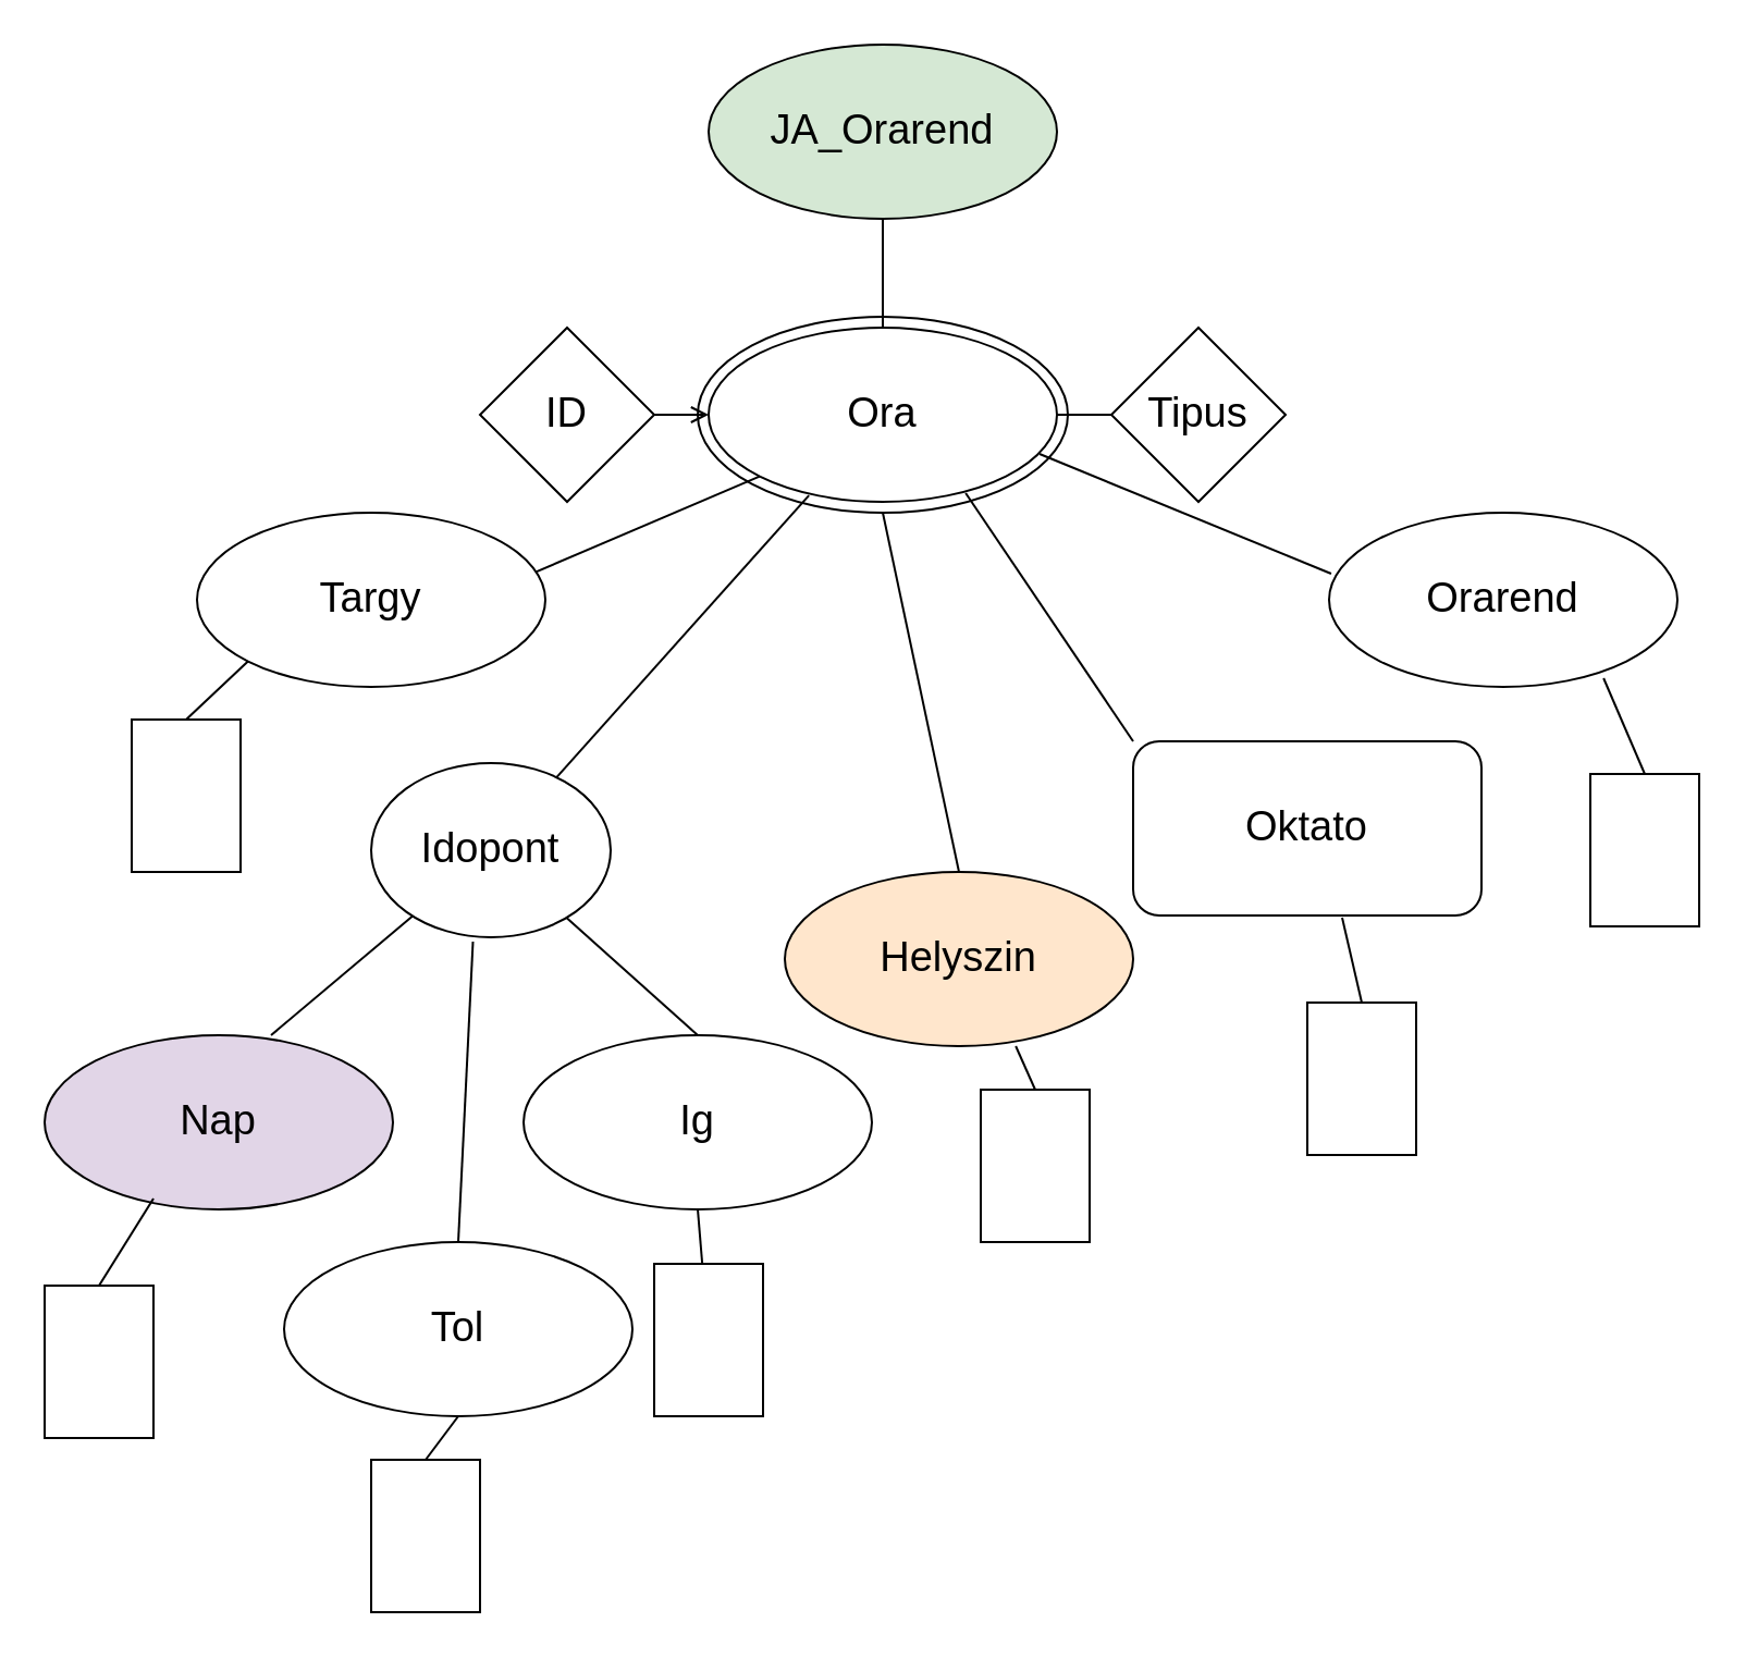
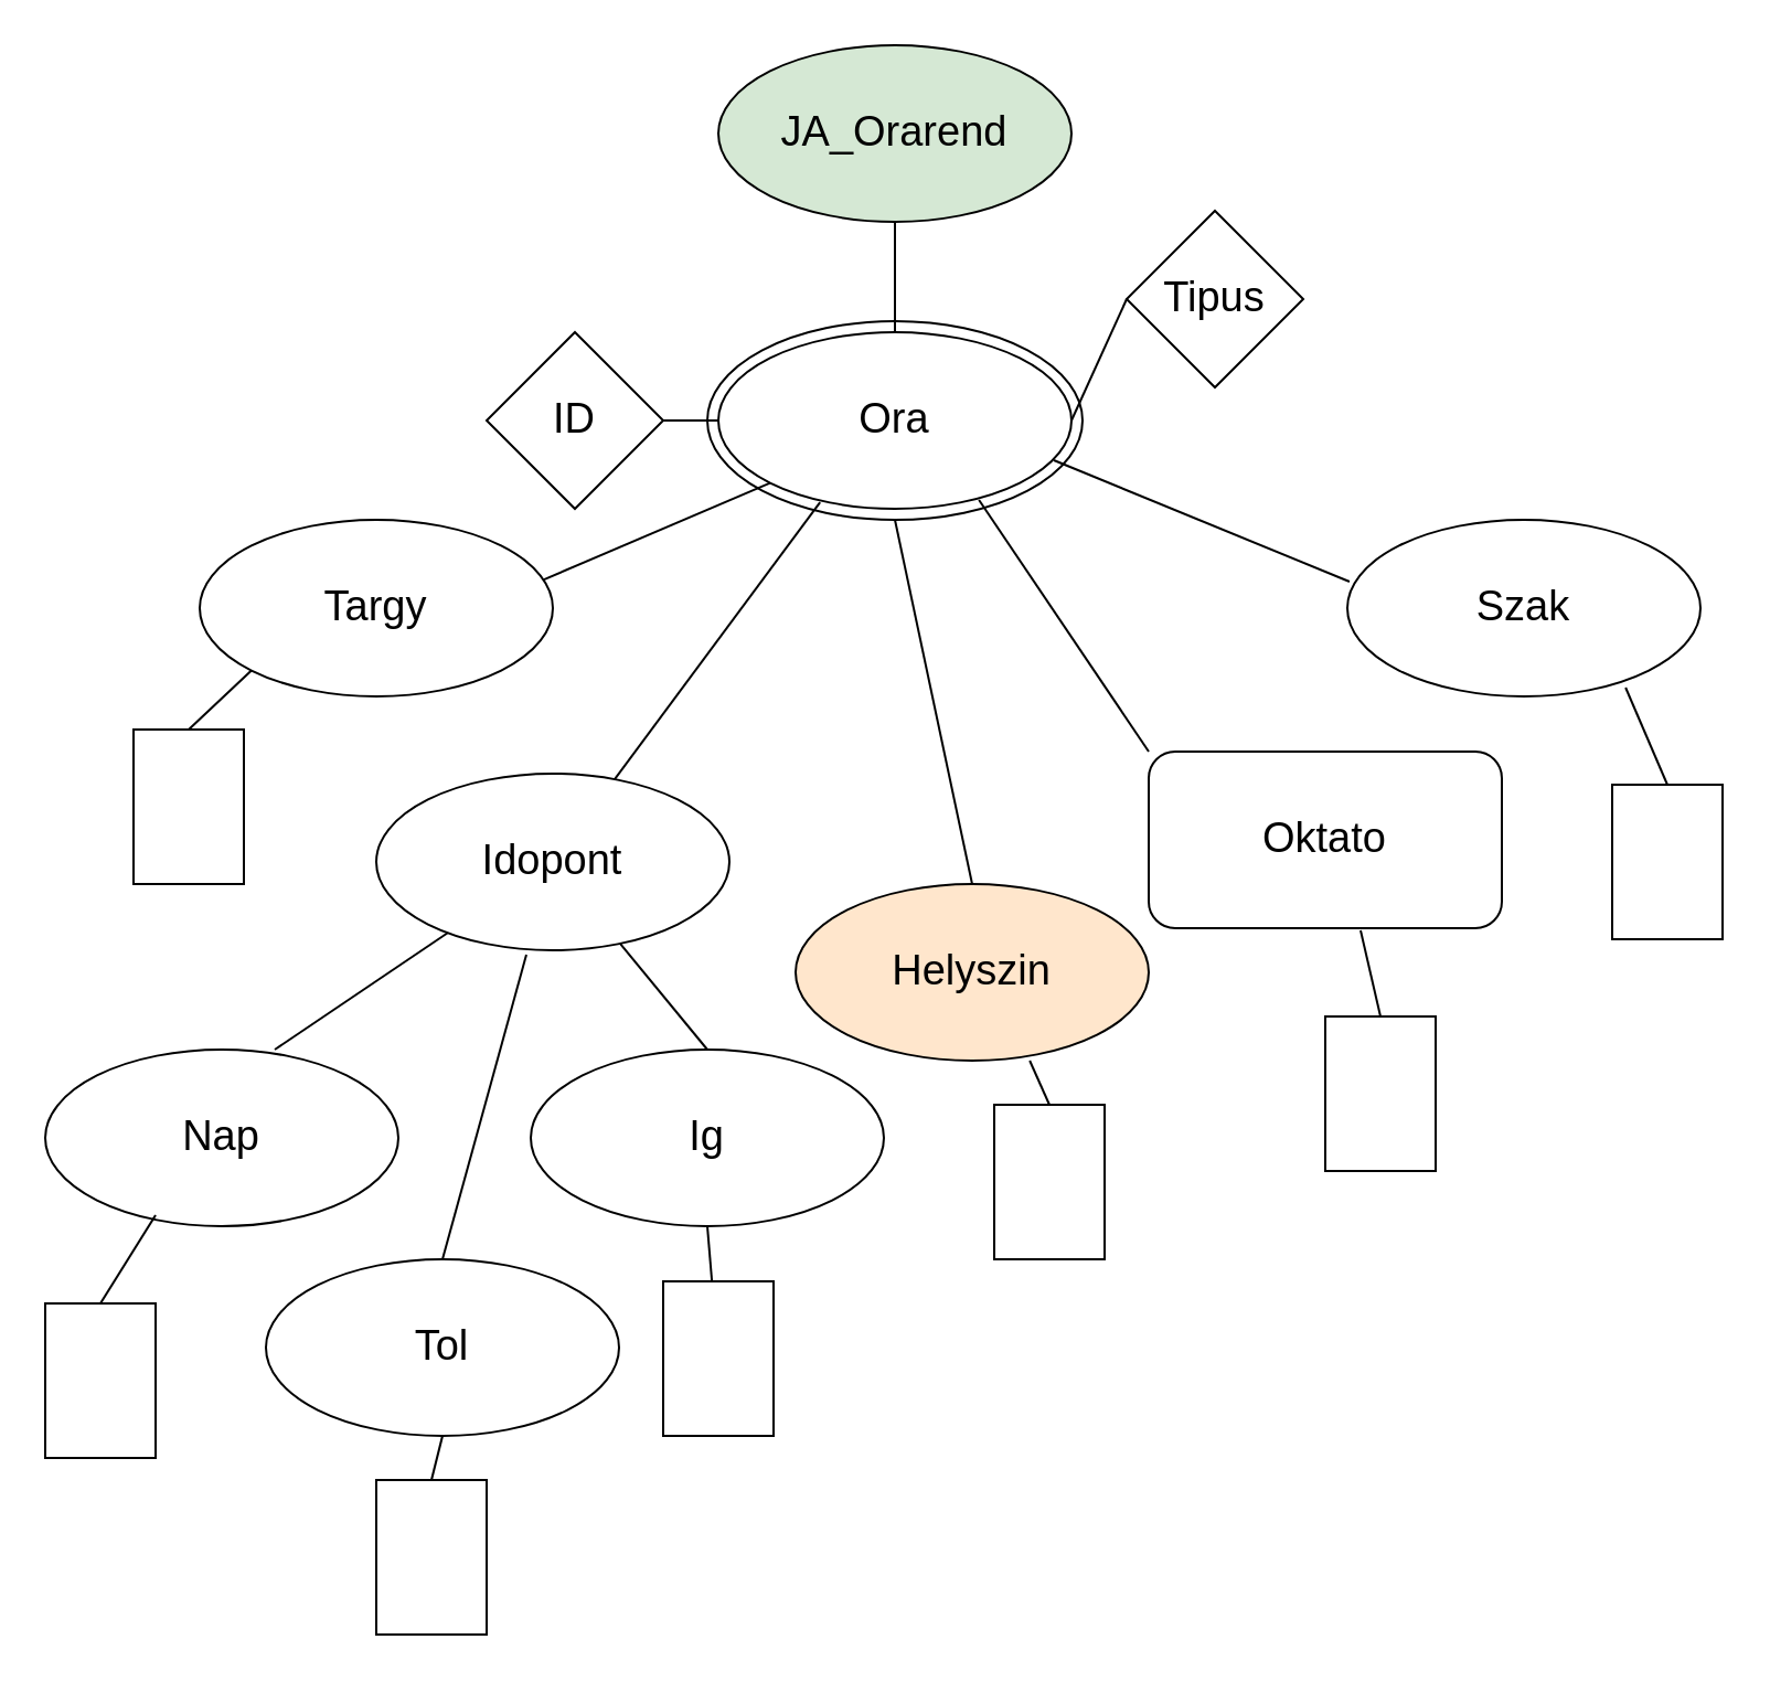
  <mxCell id="0" />
  <mxCell id="1" parent="0" />
  <mxCell id="2" value="Targy" style="ellipse;whiteSpace=wrap;html=1;fontSize=19;" vertex="1" parent="1"><mxGeometry x="90" y="235" width="160" height="80" as="geometry" /></mxCell>
- <mxCell id="3" value="Idopont" style="ellipse;whiteSpace=wrap;html=1;fontSize=19;" vertex="1" parent="1"><mxGeometry x="170" y="350" width="110" height="80" as="geometry" /></mxCell>
- <mxCell id="4" value="Nap" style="ellipse;whiteSpace=wrap;html=1;fontSize=19;fillColor=#e1d5e7;" vertex="1" parent="1"><mxGeometry x="20" y="475" width="160" height="80" as="geometry" /></mxCell>
- <mxCell id="5" value="Tol" style="ellipse;whiteSpace=wrap;html=1;fontSize=19;" vertex="1" parent="1"><mxGeometry x="130" y="570" width="160" height="80" as="geometry" /></mxCell>
+ <mxCell id="3" value="Idopont" style="ellipse;whiteSpace=wrap;html=1;fontSize=19;" vertex="1" parent="1"><mxGeometry x="170" y="350" width="160" height="80" as="geometry" /></mxCell>
+ <mxCell id="4" value="Nap" style="ellipse;whiteSpace=wrap;html=1;fontSize=19;" vertex="1" parent="1"><mxGeometry x="20" y="475" width="160" height="80" as="geometry" /></mxCell>
+ <mxCell id="5" value="Tol" style="ellipse;whiteSpace=wrap;html=1;fontSize=19;" vertex="1" parent="1"><mxGeometry x="120" y="570" width="160" height="80" as="geometry" /></mxCell>
  <mxCell id="6" value="Ig" style="ellipse;whiteSpace=wrap;html=1;fontSize=19;" vertex="1" parent="1"><mxGeometry x="240" y="475" width="160" height="80" as="geometry" /></mxCell>
  <mxCell id="7" value="Helyszin" style="ellipse;whiteSpace=wrap;html=1;fontSize=19;fillColor=#ffe6cc;" vertex="1" parent="1"><mxGeometry x="360" y="400" width="160" height="80" as="geometry" /></mxCell>
  <mxCell id="8" value="Oktato" style="whiteSpace=wrap;html=1;fontSize=19;rounded=1;" vertex="1" parent="1"><mxGeometry x="520" y="340" width="160" height="80" as="geometry" /></mxCell>
- <mxCell id="9" value="Orarend" style="ellipse;whiteSpace=wrap;html=1;fontSize=19;" vertex="1" parent="1"><mxGeometry x="610" y="235" width="160" height="80" as="geometry" /></mxCell>
+ <mxCell id="9" value="Szak" style="ellipse;whiteSpace=wrap;html=1;fontSize=19;" vertex="1" parent="1"><mxGeometry x="610" y="235" width="160" height="80" as="geometry" /></mxCell>
  <mxCell id="10" value="" style="group" vertex="1" connectable="0" parent="1"><mxGeometry x="320" y="20" width="170" height="215" as="geometry" /></mxCell>
  <mxCell id="11" value="&lt;font style=&quot;font-size: 19px;&quot;&gt;JA_Orarend&lt;/font&gt;" style="ellipse;whiteSpace=wrap;html=1;fillColor=#d5e8d4;" vertex="1" parent="10"><mxGeometry x="5" width="160" height="80" as="geometry" /></mxCell>
  <mxCell id="12" value="" style="ellipse;whiteSpace=wrap;html=1;fontSize=19;" vertex="1" parent="10"><mxGeometry y="125" width="170" height="90" as="geometry" /></mxCell>
  <mxCell id="13" value="Ora" style="ellipse;whiteSpace=wrap;html=1;fontSize=19;" vertex="1" parent="10"><mxGeometry x="5" y="130" width="160" height="80" as="geometry" /></mxCell>
  <mxCell id="14" value="" style="endArrow=none;html=1;rounded=0;fontSize=19;exitX=0.5;exitY=0;exitDx=0;exitDy=0;entryX=0.5;entryY=1;entryDx=0;entryDy=0;" edge="1" parent="10" source="13" target="11"><mxGeometry width="50" height="50" relative="1" as="geometry"><mxPoint x="115" y="310" as="sourcePoint" /><mxPoint x="165" y="260" as="targetPoint" /></mxGeometry></mxCell>
- <mxCell id="15" value="Tipus" style="rhombus;whiteSpace=wrap;html=1;fontSize=19;" vertex="1" parent="1"><mxGeometry x="510" y="150" width="80" height="80" as="geometry" /></mxCell>
+ <mxCell id="15" value="Tipus" style="rhombus;whiteSpace=wrap;html=1;fontSize=19;" vertex="1" parent="1"><mxGeometry x="510" y="95" width="80" height="80" as="geometry" /></mxCell>
  <mxCell id="16" value="ID" style="rhombus;whiteSpace=wrap;html=1;fontSize=19;" vertex="1" parent="1"><mxGeometry x="220" y="150" width="80" height="80" as="geometry" /></mxCell>
- <mxCell id="17" value="" style="endArrow=open;html=1;rounded=0;fontSize=19;exitX=1;exitY=0.5;exitDx=0;exitDy=0;entryX=0;entryY=0.5;entryDx=0;entryDy=0;" edge="1" parent="1" source="16" target="13"><mxGeometry width="50" height="50" relative="1" as="geometry"><mxPoint x="390" y="380" as="sourcePoint" /><mxPoint x="440" y="330" as="targetPoint" /></mxGeometry></mxCell>
+ <mxCell id="17" value="" style="endArrow=none;html=1;rounded=0;fontSize=19;exitX=1;exitY=0.5;exitDx=0;exitDy=0;entryX=0;entryY=0.5;entryDx=0;entryDy=0;" edge="1" parent="1" source="16" target="13"><mxGeometry width="50" height="50" relative="1" as="geometry"><mxPoint x="390" y="380" as="sourcePoint" /><mxPoint x="440" y="330" as="targetPoint" /></mxGeometry></mxCell>
  <mxCell id="18" value="" style="endArrow=none;html=1;rounded=0;fontSize=19;entryX=0;entryY=0.5;entryDx=0;entryDy=0;exitX=1;exitY=0.5;exitDx=0;exitDy=0;" edge="1" parent="1" source="13" target="15"><mxGeometry width="50" height="50" relative="1" as="geometry"><mxPoint x="390" y="380" as="sourcePoint" /><mxPoint x="440" y="330" as="targetPoint" /></mxGeometry></mxCell>
  <mxCell id="19" value="" style="rounded=0;whiteSpace=wrap;html=1;fontSize=19;" vertex="1" parent="1"><mxGeometry x="60" y="330" width="50" height="70" as="geometry" /></mxCell>
  <mxCell id="20" value="" style="rounded=0;whiteSpace=wrap;html=1;fontSize=19;" vertex="1" parent="1"><mxGeometry x="20" y="590" width="50" height="70" as="geometry" /></mxCell>
  <mxCell id="21" value="" style="rounded=0;whiteSpace=wrap;html=1;fontSize=19;" vertex="1" parent="1"><mxGeometry x="300" y="580" width="50" height="70" as="geometry" /></mxCell>
  <mxCell id="22" value="" style="rounded=0;whiteSpace=wrap;html=1;fontSize=19;" vertex="1" parent="1"><mxGeometry x="170" y="670" width="50" height="70" as="geometry" /></mxCell>
  <mxCell id="23" value="" style="rounded=0;whiteSpace=wrap;html=1;fontSize=19;" vertex="1" parent="1"><mxGeometry x="450" y="500" width="50" height="70" as="geometry" /></mxCell>
  <mxCell id="24" value="" style="rounded=0;whiteSpace=wrap;html=1;fontSize=19;" vertex="1" parent="1"><mxGeometry x="600" y="460" width="50" height="70" as="geometry" /></mxCell>
  <mxCell id="25" value="" style="rounded=0;whiteSpace=wrap;html=1;fontSize=19;" vertex="1" parent="1"><mxGeometry x="730" y="355" width="50" height="70" as="geometry" /></mxCell>
  <mxCell id="26" value="" style="endArrow=none;html=1;rounded=0;fontSize=19;exitX=0.975;exitY=0.338;exitDx=0;exitDy=0;exitPerimeter=0;entryX=0;entryY=1;entryDx=0;entryDy=0;" edge="1" parent="1" source="2" target="13"><mxGeometry width="50" height="50" relative="1" as="geometry"><mxPoint x="390" y="450" as="sourcePoint" /><mxPoint x="440" y="400" as="targetPoint" /></mxGeometry></mxCell>
  <mxCell id="27" value="" style="endArrow=none;html=1;rounded=0;fontSize=19;exitX=0.5;exitY=0;exitDx=0;exitDy=0;entryX=0;entryY=1;entryDx=0;entryDy=0;" edge="1" parent="1" source="19" target="2"><mxGeometry width="50" height="50" relative="1" as="geometry"><mxPoint x="390" y="450" as="sourcePoint" /><mxPoint x="440" y="400" as="targetPoint" /></mxGeometry></mxCell>
  <mxCell id="28" value="" style="endArrow=none;html=1;rounded=0;fontSize=19;entryX=0.288;entryY=0.963;entryDx=0;entryDy=0;entryPerimeter=0;" edge="1" parent="1" source="3" target="13"><mxGeometry width="50" height="50" relative="1" as="geometry"><mxPoint x="390" y="450" as="sourcePoint" /><mxPoint x="440" y="400" as="targetPoint" /></mxGeometry></mxCell>
  <mxCell id="29" value="" style="endArrow=none;html=1;rounded=0;fontSize=19;exitX=0.65;exitY=0;exitDx=0;exitDy=0;exitPerimeter=0;" edge="1" parent="1" source="4" target="3"><mxGeometry width="50" height="50" relative="1" as="geometry"><mxPoint x="390" y="450" as="sourcePoint" /><mxPoint x="440" y="400" as="targetPoint" /></mxGeometry></mxCell>
  <mxCell id="30" value="" style="endArrow=none;html=1;rounded=0;fontSize=19;exitX=0.5;exitY=0;exitDx=0;exitDy=0;" edge="1" parent="1" source="6" target="3"><mxGeometry width="50" height="50" relative="1" as="geometry"><mxPoint x="390" y="450" as="sourcePoint" /><mxPoint x="440" y="400" as="targetPoint" /></mxGeometry></mxCell>
  <mxCell id="31" value="" style="endArrow=none;html=1;rounded=0;fontSize=19;exitX=0.5;exitY=0;exitDx=0;exitDy=0;entryX=0.425;entryY=1.025;entryDx=0;entryDy=0;entryPerimeter=0;" edge="1" parent="1" source="5" target="3"><mxGeometry width="50" height="50" relative="1" as="geometry"><mxPoint x="390" y="450" as="sourcePoint" /><mxPoint x="440" y="400" as="targetPoint" /></mxGeometry></mxCell>
  <mxCell id="32" value="" style="endArrow=none;html=1;rounded=0;fontSize=19;exitX=0.5;exitY=0;exitDx=0;exitDy=0;" edge="1" parent="1" source="20"><mxGeometry width="50" height="50" relative="1" as="geometry"><mxPoint x="390" y="450" as="sourcePoint" /><mxPoint x="70" y="550" as="targetPoint" /></mxGeometry></mxCell>
  <mxCell id="33" value="" style="endArrow=none;html=1;rounded=0;fontSize=19;exitX=0.5;exitY=1;exitDx=0;exitDy=0;entryX=0.5;entryY=0;entryDx=0;entryDy=0;" edge="1" parent="1" source="5" target="22"><mxGeometry width="50" height="50" relative="1" as="geometry"><mxPoint x="390" y="450" as="sourcePoint" /><mxPoint x="440" y="400" as="targetPoint" /></mxGeometry></mxCell>
  <mxCell id="34" value="" style="endArrow=none;html=1;rounded=0;fontSize=19;exitX=0.5;exitY=1;exitDx=0;exitDy=0;" edge="1" parent="1" source="6" target="21"><mxGeometry width="50" height="50" relative="1" as="geometry"><mxPoint x="390" y="450" as="sourcePoint" /><mxPoint x="440" y="400" as="targetPoint" /></mxGeometry></mxCell>
  <mxCell id="35" value="" style="endArrow=none;html=1;rounded=0;fontSize=19;entryX=0.5;entryY=1;entryDx=0;entryDy=0;exitX=0.5;exitY=0;exitDx=0;exitDy=0;" edge="1" parent="1" source="7" target="12"><mxGeometry width="50" height="50" relative="1" as="geometry"><mxPoint x="390" y="450" as="sourcePoint" /><mxPoint x="440" y="400" as="targetPoint" /></mxGeometry></mxCell>
  <mxCell id="36" value="" style="endArrow=none;html=1;rounded=0;fontSize=19;exitX=0.663;exitY=1;exitDx=0;exitDy=0;exitPerimeter=0;entryX=0.5;entryY=0;entryDx=0;entryDy=0;" edge="1" parent="1" source="7" target="23"><mxGeometry width="50" height="50" relative="1" as="geometry"><mxPoint x="390" y="450" as="sourcePoint" /><mxPoint x="440" y="400" as="targetPoint" /></mxGeometry></mxCell>
  <mxCell id="37" value="" style="endArrow=none;html=1;rounded=0;fontSize=19;exitX=0;exitY=0;exitDx=0;exitDy=0;entryX=0.738;entryY=0.95;entryDx=0;entryDy=0;entryPerimeter=0;" edge="1" parent="1" source="8" target="13"><mxGeometry width="50" height="50" relative="1" as="geometry"><mxPoint x="390" y="450" as="sourcePoint" /><mxPoint x="440" y="220" as="targetPoint" /></mxGeometry></mxCell>
  <mxCell id="38" value="" style="endArrow=none;html=1;rounded=0;fontSize=19;exitX=0.6;exitY=1.013;exitDx=0;exitDy=0;exitPerimeter=0;entryX=0.5;entryY=0;entryDx=0;entryDy=0;" edge="1" parent="1" source="8" target="24"><mxGeometry width="50" height="50" relative="1" as="geometry"><mxPoint x="390" y="450" as="sourcePoint" /><mxPoint x="440" y="400" as="targetPoint" /></mxGeometry></mxCell>
  <mxCell id="39" value="" style="endArrow=none;html=1;rounded=0;fontSize=19;entryX=0.95;entryY=0.725;entryDx=0;entryDy=0;entryPerimeter=0;exitX=0.006;exitY=0.35;exitDx=0;exitDy=0;exitPerimeter=0;" edge="1" parent="1" source="9" target="13"><mxGeometry width="50" height="50" relative="1" as="geometry"><mxPoint x="390" y="450" as="sourcePoint" /><mxPoint x="440" y="400" as="targetPoint" /></mxGeometry></mxCell>
  <mxCell id="40" value="" style="endArrow=none;html=1;rounded=0;fontSize=19;entryX=0.788;entryY=0.95;entryDx=0;entryDy=0;entryPerimeter=0;exitX=0.5;exitY=0;exitDx=0;exitDy=0;" edge="1" parent="1" source="25" target="9"><mxGeometry width="50" height="50" relative="1" as="geometry"><mxPoint x="390" y="450" as="sourcePoint" /><mxPoint x="440" y="400" as="targetPoint" /></mxGeometry></mxCell>
